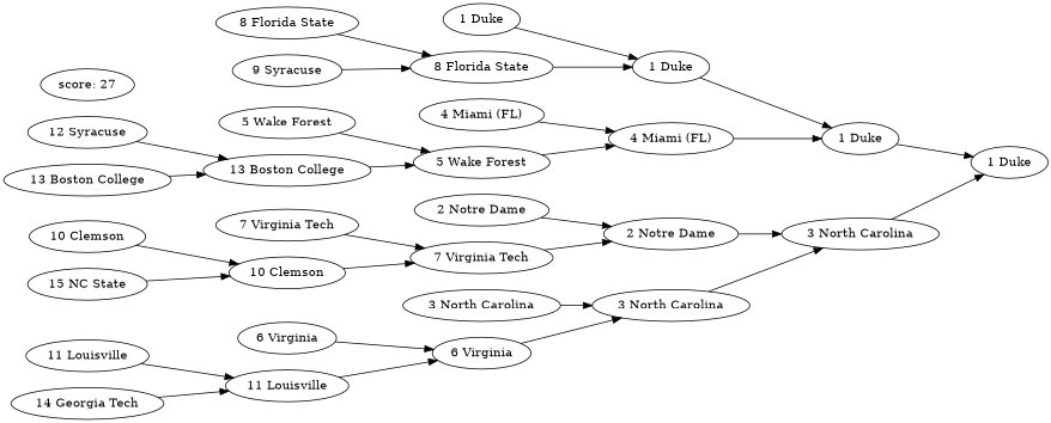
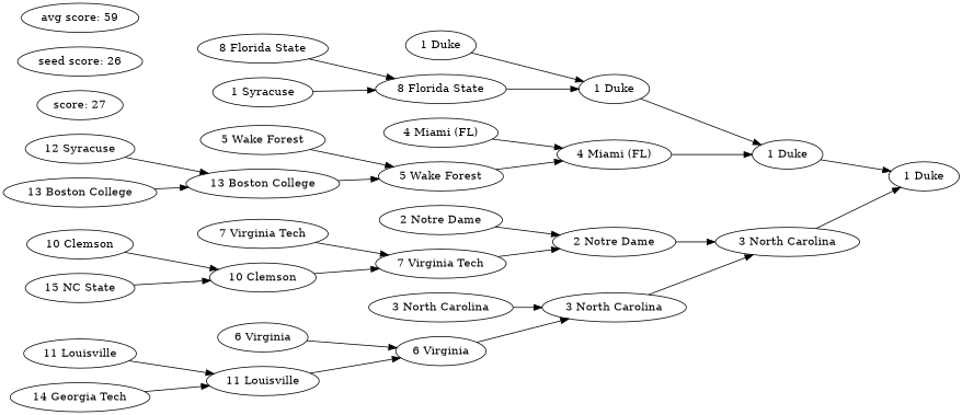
  digraph {
    rankdir=LR
    n1 [label="1 Duke"]
    n2 [label="1 Duke"]
    n3 [label="1 Duke"]
    n4 [label="1 Duke"]
    n5 [label="8 Florida State"]
    n6 [label="8 Florida State"]
-   n7 [label="9 Syracuse"]
+   n7 [label="1 Syracuse"]
    n8 [label="4 Miami (FL)"]
    n9 [label="4 Miami (FL)"]
    n10 [label="5 Wake Forest"]
    n11 [label="5 Wake Forest"]
    n12 [label="13 Boston College"]
    n13 [label="12 Syracuse"]
    n14 [label="13 Boston College"]
    n15 [label="3 North Carolina"]
    n16 [label="2 Notre Dame"]
    n17 [label="2 Notre Dame"]
    n18 [label="7 Virginia Tech"]
    n19 [label="7 Virginia Tech"]
    n20 [label="10 Clemson"]
    n21 [label="10 Clemson"]
    n22 [label="15 NC State"]
    n23 [label="3 North Carolina"]
    n24 [label="3 North Carolina"]
    n25 [label="6 Virginia"]
    n26 [label="6 Virginia"]
    n27 [label="11 Louisville"]
    n28 [label="11 Louisville"]
    n29 [label="14 Georgia Tech"]
    n30 [label="score: 27"]
+   n31 [label="seed score: 26"]
+   n32 [label="avg score: 59"]
    n2 -> n1
    n3 -> n2
    n4 -> n3
    n5 -> n3
    n6 -> n5
    n7 -> n5
    n8 -> n2
    n9 -> n8
    n10 -> n8
    n11 -> n10
    n12 -> n10
    n13 -> n12
    n14 -> n12
    n15 -> n1
    n16 -> n15
    n17 -> n16
    n18 -> n16
    n19 -> n18
    n20 -> n18
    n21 -> n20
    n22 -> n20
    n23 -> n15
    n24 -> n23
    n25 -> n23
    n26 -> n25
    n27 -> n25
    n28 -> n27
    n29 -> n27
  }
